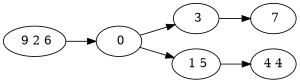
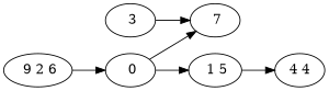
  digraph {
    rankdir=LR
    " 0"
    " 3"
    " 1 5"
    " 7"
    " 9 2 6"
    n6 [label="4 4"]
-   " 0" -> " 3"
+   " 0" -> " 7"
    " 0" -> " 1 5"
    " 3" -> " 7"
    " 1 5" -> n6
    " 9 2 6" -> " 0"
  }
